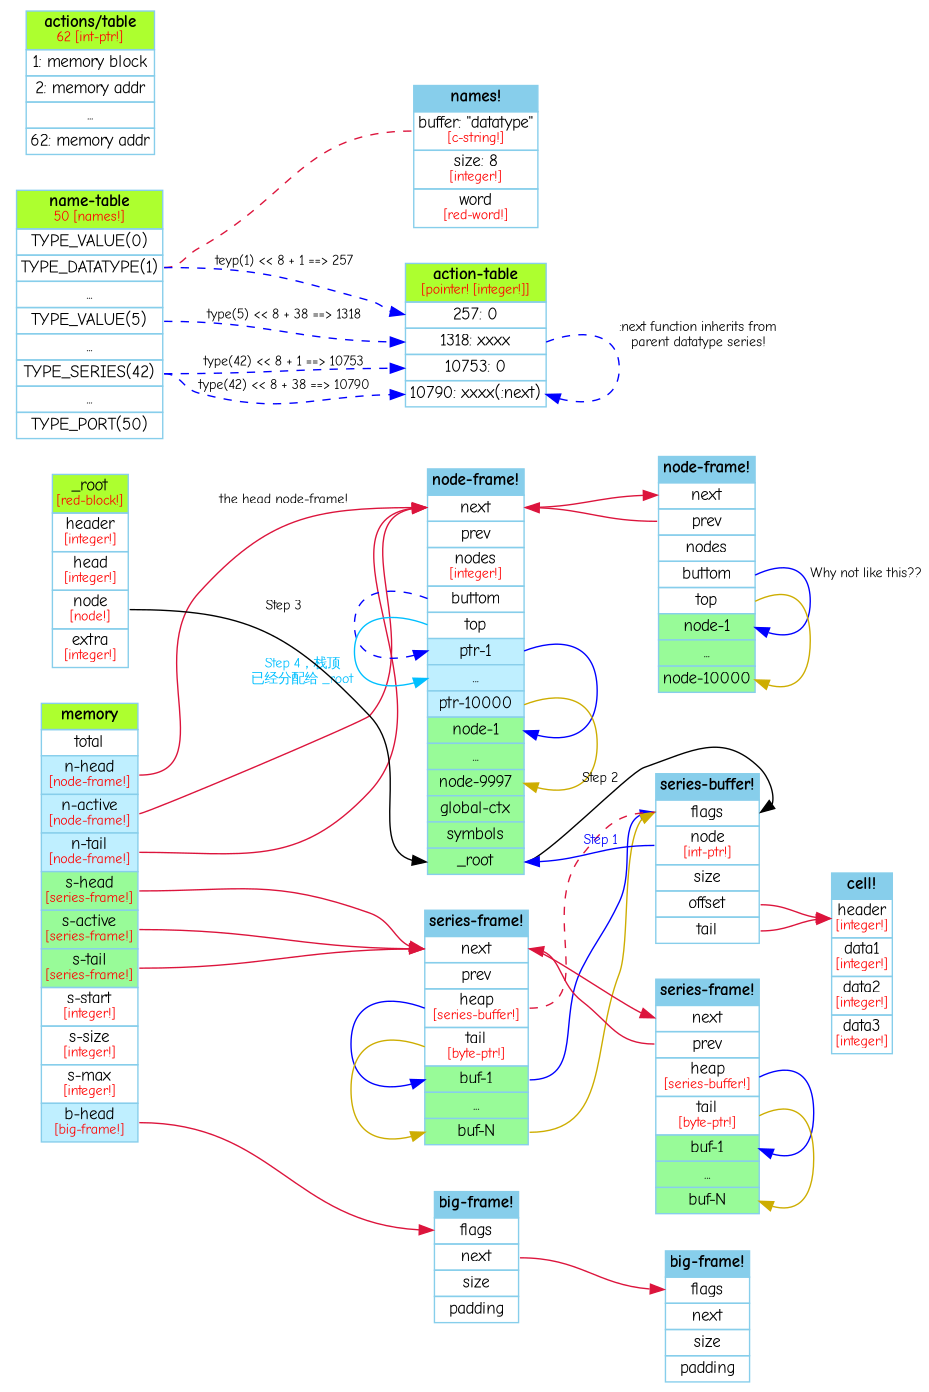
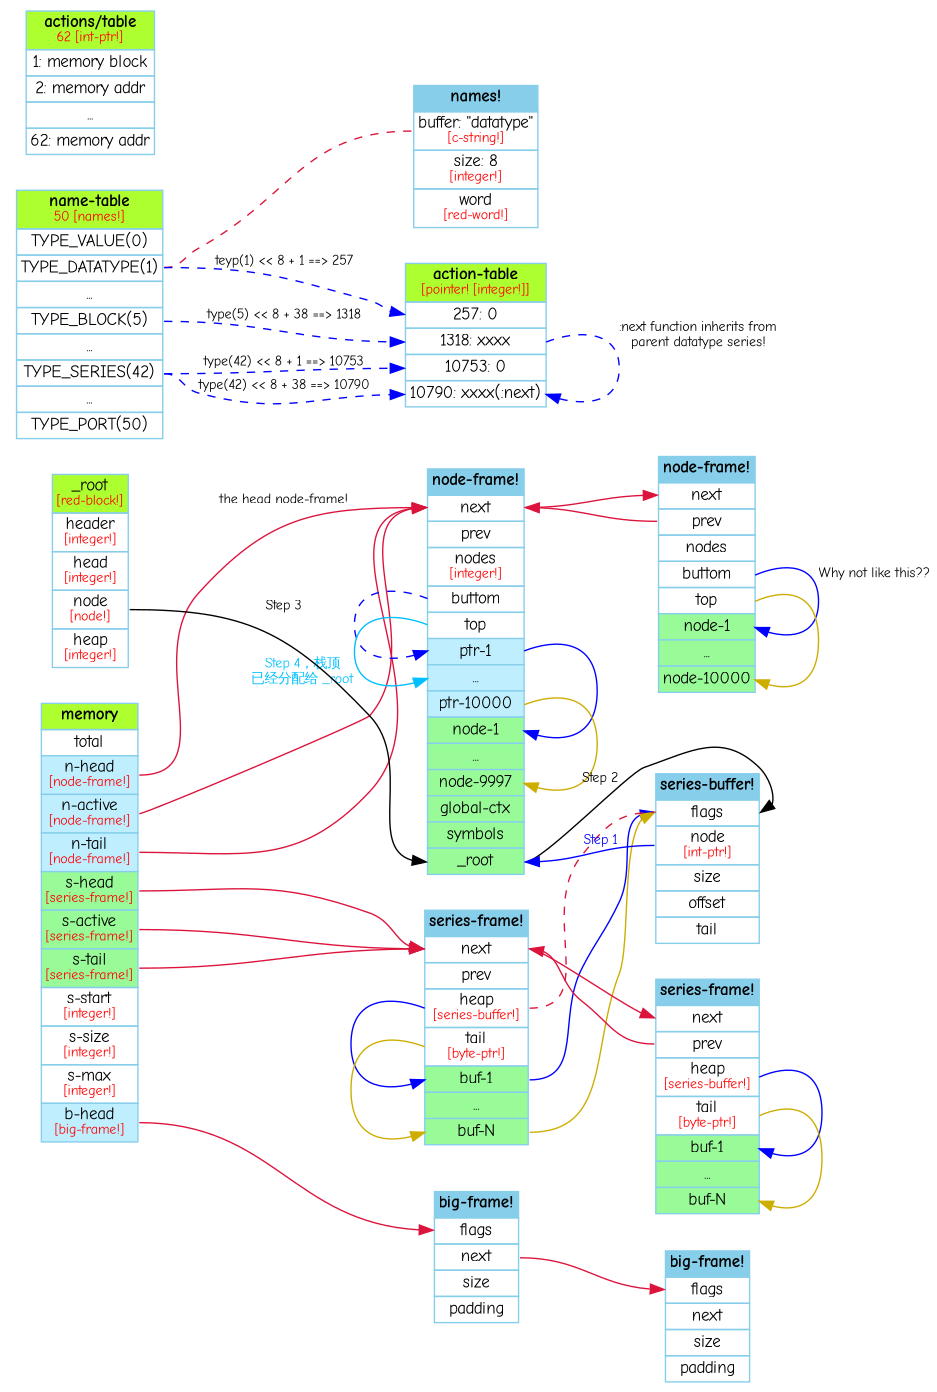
  digraph {
    fontname="Comic Neue"
    fontsize=10
    rankdir=LR
    node [color=skyblue fontname="Comic Neue" fontsize=12 shape=plaintext]
    edge [color=crimson fontname="Comic Neue" fontsize=10 headport=f1 style=solid tailport=f2]
    n1 [height=.1 label=<             <table border="0" cellborder="1" cellspacing="0" align="left" TOOLTIP="memory">                 <tr><td BGCOLOR="greenyellow"><b>memory</b></td></tr>                 <tr><td port="f1">total</td></tr>                 <tr><td port="f2" BGCOLOR="lightblue1">n-head<br ALIGN="CENTER"/><font point-size="10" color="red">[node-frame!]</font></td></tr>                 <tr><td port="f3" BGCOLOR="lightblue1">n-active<br ALIGN="CENTER"/><font point-size="10" color="red">[node-frame!]</font></td></tr>                 <tr><td port="f4" BGCOLOR="lightblue1">n-tail<br ALIGN="CENTER"/><font point-size="10" color="red">[node-frame!]</font></td></tr>                 <tr><td port="f5" BGCOLOR="palegreen">s-head<br ALIGN="CENTER"/><font point-size="10" color="red">[series-frame!]</font></td></tr>                 <tr><td port="f6" BGCOLOR="palegreen">s-active<br ALIGN="CENTER"/><font point-size="10" color="red">[series-frame!]</font></td></tr>                 <tr><td port="f7" BGCOLOR="palegreen">s-tail<br ALIGN="CENTER"/><font point-size="10" color="red">[series-frame!]</font></td></tr>                 <tr><td port="f8">s-start<br ALIGN="CENTER"/><font point-size="10" color="red">[integer!]</font></td></tr>                 <tr><td port="f9">s-size<br ALIGN="CENTER"/><font point-size="10" color="red">[integer!]</font></td></tr>                 <tr><td port="f10">s-max<br ALIGN="CENTER"/><font point-size="10" color="red">[integer!]</font></td></tr>                 <tr><td port="f11" BGCOLOR="lightblue1">b-head<br ALIGN="CENTER"/><font point-size="10" color="red">[big-frame!]</font></td></tr>             </table>         > width=.1]
    n2 [height=.1 label=<             <table border="0" cellborder="1" cellspacing="0" align="left">                 <tr><td BGCOLOR="skyblue"><b>node-frame!</b></td></tr>                 <tr><td port="f1">next</td></tr>                 <tr><td port="f2">prev</td></tr>                 <tr><td port="f3">nodes<br ALIGN="CENTER"/><font point-size="10" color="red">[integer!]</font></td></tr>                 <tr><td port="f4">buttom</td></tr>                 <tr><td port="f5">top</td></tr>                 <tr><td port="p1" BGCOLOR="lightblue1">ptr-1</td></tr>                 <tr><td port="p2" BGCOLOR="lightblue1">...</td></tr>                 <tr><td port="p3" BGCOLOR="lightblue1">ptr-10000</td></tr>                 <tr><td port="n1" BGCOLOR="palegreen">node-1</td></tr>                 <tr><td port="n2" BGCOLOR="palegreen">...</td></tr>                 <tr><td port="n3" BGCOLOR="palegreen">node-9997</td></tr>                 <tr><td port="n6" BGCOLOR="palegreen">global-ctx</td></tr>                 <tr><td port="n5" BGCOLOR="palegreen">symbols</td></tr>                 <tr><td port="n4" BGCOLOR="palegreen">_root</td></tr>             </table>         > width=.1]
    n3 [height=.1 label=<             <table border="0" cellborder="1" cellspacing="0" align="left">                 <tr><td BGCOLOR="skyblue"><b>series-frame!</b></td></tr>                 <tr><td port="f1">next</td></tr>                 <tr><td port="f2">prev</td></tr>                 <tr><td port="f3">heap<br ALIGN="CENTER"/><font point-size="10" color="red">[series-buffer!]</font></td></tr>                 <tr><td port="f4">tail<br ALIGN="CENTER"/><font point-size="10" color="red">[byte-ptr!]</font></td></tr>                 <tr><td port="b1" BGCOLOR="palegreen">buf-1</td></tr>                 <tr><td port="b2" BGCOLOR="palegreen">...</td></tr>                 <tr><td port="b3" BGCOLOR="palegreen">buf-N</td></tr>             </table>         > width=.1]
    n4 [height=.1 label=<             <table border="0" cellborder="1" cellspacing="0" align="left">                 <tr><td BGCOLOR="skyblue"><b>big-frame!</b></td></tr>                 <tr><td port="f1">flags</td></tr>                 <tr><td port="f2">next</td></tr>                 <tr><td port="f3">size</td></tr>                 <tr><td port="f4">padding</td></tr>             </table>         > width=.1]
    n5 [height=.1 label=<             <table border="0" cellborder="1" cellspacing="0" align="left">                 <tr><td BGCOLOR="skyblue"><b>node-frame!</b></td></tr>                 <tr><td port="f1">next</td></tr>                 <tr><td port="f2">prev</td></tr>                 <tr><td port="f3">nodes</td></tr>                 <tr><td port="f4">buttom</td></tr>                 <tr><td port="f5">top</td></tr>                 <tr><td port="n1" BGCOLOR="palegreen">node-1</td></tr>                 <tr><td port="n2" BGCOLOR="palegreen">...</td></tr>                 <tr><td port="n3" BGCOLOR="palegreen">node-10000</td></tr>             </table>         > width=.1]
    n6 [height=.1 label=<             <table border="0" cellborder="1" cellspacing="0" align="left">                 <tr><td BGCOLOR="skyblue"><b>series-buffer!</b></td></tr>                 <tr><td port="f1">flags</td></tr>                 <tr><td port="f2">node<br ALIGN="CENTER"/><font point-size="10" color="red">[int-ptr!]</font></td></tr>                 <tr><td port="f3">size</td></tr>                 <tr><td port="f4">offset</td></tr>                 <tr><td port="f5">tail</td></tr>             </table>         > width=.1]
    n7 [height=.1 label=<             <table border="0" cellborder="1" cellspacing="0" align="left">                 <tr><td BGCOLOR="skyblue"><b>series-frame!</b></td></tr>                 <tr><td port="f1">next</td></tr>                 <tr><td port="f2">prev</td></tr>                 <tr><td port="f3">heap<br ALIGN="CENTER"/><font point-size="10" color="red">[series-buffer!]</font></td></tr>                 <tr><td port="f4">tail<br ALIGN="CENTER"/><font point-size="10" color="red">[byte-ptr!]</font></td></tr>                 <tr><td port="b1" BGCOLOR="palegreen">buf-1</td></tr>                 <tr><td port="b2" BGCOLOR="palegreen">...</td></tr>                 <tr><td port="b3" BGCOLOR="palegreen">buf-N</td></tr>             </table>         > width=.1]
    n8 [height=.1 label=<             <table border="0" cellborder="1" cellspacing="0" align="left">                 <tr><td BGCOLOR="skyblue"><b>big-frame!</b></td></tr>                 <tr><td port="f1">flags</td></tr>                 <tr><td port="f2">next</td></tr>                 <tr><td port="f3">size</td></tr>                 <tr><td port="f4">padding</td></tr>             </table>         > width=.1]
-   n9 [height=.1 label=<             <table border="0" cellborder="1" cellspacing="0" align="left">                 <tr><td BGCOLOR="skyblue"><b>cell!</b></td></tr>                 <tr><td port="f1">header<br ALIGN="CENTER"/><font point-size="10" color="red">[integer!]</font></td></tr>                 <tr><td port="f2">data1<br ALIGN="CENTER"/><font point-size="10" color="red">[integer!]</font></td></tr>                 <tr><td port="f3">data2<br ALIGN="CENTER"/><font point-size="10" color="red">[integer!]</font></td></tr>                 <tr><td port="f4">data3<br ALIGN="CENTER"/><font point-size="10" color="red">[integer!]</font></td></tr>             </table>         > width=.1]
-   n10 [height=.1 label=<             <table border="0" cellborder="1" cellspacing="0" align="left" TOOLTIP="_root">                 <tr><td BGCOLOR="greenyellow">_root<br ALIGN="CENTER"/><font point-size="10" color="red">[red-block!]</font></td></tr>                 <tr><td port="f1">header<br ALIGN="CENTER"/><font point-size="10" color="red">[integer!]</font></td></tr>                 <tr><td port="f2">head<br ALIGN="CENTER"/><font point-size="10" color="red">[integer!]</font></td></tr>                 <tr><td port="f3">node<br ALIGN="CENTER"/><font point-size="10" color="red">[node!]</font></td></tr>                 <tr><td port="f4">extra<br ALIGN="CENTER"/><font point-size="10" color="red">[integer!]</font></td></tr>             </table>         > width=.1]
-   n11 [height=.1 label=<             <table border="0" cellborder="1" cellspacing="0" align="left">                 <tr><td BGCOLOR="greenyellow"><b>name-table</b><br align="center"/><font point-size="10" color="red">50 [names!]</font></td></tr>                 <tr><td port="f1"><font point-size="12">TYPE_VALUE(0)</font></td></tr>                 <tr><td port="f2"><font point-size="12">TYPE_DATATYPE(1)</font></td></tr>                 <tr><td port="f3">...</td></tr>                 <tr><td port="f4"><font point-size="12">TYPE_VALUE(5)</font></td></tr>                 <tr><td port="f5">...</td></tr>                 <tr><td port="f6"><font point-size="12">TYPE_SERIES(42)</font></td></tr>                 <tr><td port="f7">...</td></tr>                 <tr><td port="f8"><font point-size="12">TYPE_PORT(50)</font></td></tr>             </table>         > width=.1]
+   n10 [height=.1 label=<             <table border="0" cellborder="1" cellspacing="0" align="left" TOOLTIP="_root">                 <tr><td BGCOLOR="greenyellow">_root<br ALIGN="CENTER"/><font point-size="10" color="red">[red-block!]</font></td></tr>                 <tr><td port="f1">header<br ALIGN="CENTER"/><font point-size="10" color="red">[integer!]</font></td></tr>                 <tr><td port="f2">head<br ALIGN="CENTER"/><font point-size="10" color="red">[integer!]</font></td></tr>                 <tr><td port="f3">node<br ALIGN="CENTER"/><font point-size="10" color="red">[node!]</font></td></tr>                 <tr><td port="f4">heap<br ALIGN="CENTER"/><font point-size="10" color="red">[integer!]</font></td></tr>             </table>         > width=.1]
+   n11 [height=.1 label=<             <table border="0" cellborder="1" cellspacing="0" align="left">                 <tr><td BGCOLOR="greenyellow"><b>name-table</b><br align="center"/><font point-size="10" color="red">50 [names!]</font></td></tr>                 <tr><td port="f1"><font point-size="12">TYPE_VALUE(0)</font></td></tr>                 <tr><td port="f2"><font point-size="12">TYPE_DATATYPE(1)</font></td></tr>                 <tr><td port="f3">...</td></tr>                 <tr><td port="f4"><font point-size="12">TYPE_BLOCK(5)</font></td></tr>                 <tr><td port="f5">...</td></tr>                 <tr><td port="f6"><font point-size="12">TYPE_SERIES(42)</font></td></tr>                 <tr><td port="f7">...</td></tr>                 <tr><td port="f8"><font point-size="12">TYPE_PORT(50)</font></td></tr>             </table>         > width=.1]
    n12 [height=.1 label=<             <table border="0" cellborder="1" cellspacing="0" align="left">                 <tr><td port="f0" BGCOLOR="skyblue"><b>names!</b></td></tr>                 <tr><td port="f1">buffer: "datatype"<br ALIGN="CENTER"/><font point-size="10" color="red">[c-string!]</font></td></tr>                 <tr><td port="f2">size: 8<br ALIGN="CENTER"/><font point-size="10" color="red">[integer!]</font></td></tr>                 <tr><td port="f3">word<br ALIGN="CENTER"/><font point-size="10" color="red">[red-word!]</font></td></tr>             </table>         > width=.1]
    n13 [height=.1 label=<             <table border="0" cellborder="1" cellspacing="0" align="left">                 <tr><td port="f0" BGCOLOR="greenyellow"><b>action-table</b><br align="center"/><font point-size="10" color="red">[pointer! [integer!]]</font></td></tr>                  <tr><td port="f1">257: 0</td></tr>                 <tr><td port="f2">1318: xxxx</td></tr>                 <tr><td port="f3">10753: 0</td></tr>                 <tr><td port="f4">10790: xxxx(:next)</td></tr>                              </table>         > width=.1]
    n14 [height=.1 label=<             <table border="0" cellborder="1" cellspacing="0" align="left">                 <tr><td port="f0" BGCOLOR="greenyellow"><b>actions/table</b><br align="center"/><font point-size="10" color="red">62 [int-ptr!]</font></td></tr>                 <tr><td port="f1">1: memory block</td></tr>                 <tr><td port="f2">2: memory addr</td></tr>                 <tr><td port="f3">...</td></tr>                 <tr><td port="f4">62: memory addr</td></tr>             </table>         > width=.1]
    n1 -> n2 [label="the head node-frame!"]
    n1 -> n2 [tailport=f3]
    n1 -> n2 [tailport=f4]
    n1 -> n3 [tailport=f5]
    n1 -> n3 [tailport=f6]
    n1 -> n3 [tailport=f7]
    n1 -> n4 [tailport=f11]
    n2 -> n2 [color=blue headport="p1:w" style=dashed tailport="f4:w"]
    n2 -> n2 [color=blue headport="n1:e" tailport="p1:e"]
    n2 -> n2 [color=gold3 headport="n3:e" tailport="p3:e"]
    n2 -> n2 [color=deepskyblue fontcolor=deepskyblue headport="p2:w" label="Step 4，栈顶\n已经分配给 _root" tailport="f5:w"]
    n2 -> n5 [headport="f1:w" tailport="f1:e"]
    n2 -> n6 [color=black headport="f1:e" label="Step 2" tailport="n4:e"]
    n3 -> n3 [color=blue headport="b1:w" tailport="f3:w"]
    n3 -> n3 [color=gold3 headport="b3:w" tailport="f4:w"]
    n3 -> n6 [color=blue headport="f1:w" tailport="b1:e"]
    n3 -> n6 [color=gold3 headport="f1:w" tailport="b3:e"]
    n3 -> n6 [arrowhead=none style=dashed tailport=f3]
    n3 -> n7 [headport="f1:w" tailport="f1:e"]
    n4 -> n8 [headport="f1:w" tailport="f2:e"]
    n5 -> n2 [headport="f1:e" tailport="f2:w"]
    n5 -> n5 [color=blue headport="n1:e" label="Why not like this??" tailport="f4:e"]
    n5 -> n5 [color=gold3 headport="n3:e" tailport="f5:e"]
    n6 -> n2 [color=blue fontcolor=blue headport="n4:e" label="Step 1" tailport="f2:w"]
-   n6 -> n9 [tailport=f4]
-   n6 -> n9 [tailport=f5]
    n7 -> n3 [headport="f1:e" tailport="f2:w"]
    n7 -> n7 [color=blue headport="b1:e" tailport="f3:e"]
    n7 -> n7 [color=gold3 headport="b3:e" tailport="f4:e"]
    n10 -> n2 [color=black headport="n4:w" label="Step 3" tailport="f3:e"]
    n11 -> n12 [arrowhead=none style=dashed]
    n11 -> n13 [color=Blue label="teyp(1) << 8 + 1 ==> 257" style=dashed]
    n11 -> n13 [color=Blue headport=f2 label="type(5) << 8 + 38 ==> 1318" style=dashed tailport=f4]
    n11 -> n13 [color=Blue headport=f3 label="type(42) << 8 + 1 ==> 10753" style=dashed tailport=f6]
    n11 -> n13 [color=Blue headport=f4 label="type(42) << 8 + 38 ==> 10790" style=dashed tailport=f6]
    n13 -> n13 [color=Blue headport="f4:e" label=":next function inherits from\nparent datatype series!" style=dashed tailport="f2:e"]
  }
